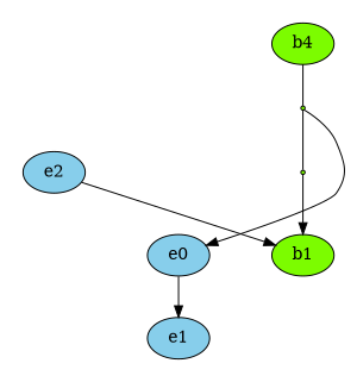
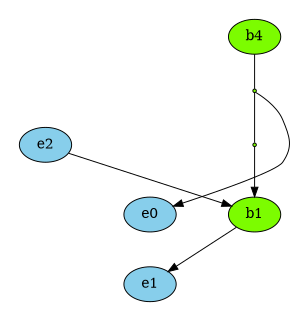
  digraph {
    nodesep=.75
    rankdir=TB
    node [fillcolor=skyblue style=filled]
    ei0 [style=invis]
    e0
    e1
    e2
    n5 [fillcolor=lawngreen label=b1]
    b1 [fillcolor=lawngreen shape=point]
    b2 [fillcolor=lawngreen shape=point]
    n8 [fillcolor=lawngreen label=b4]
    subgraph cluster_1 {
      peripheries=0
      ei0
      e0
      e1
      e2
    }
    subgraph cluster_2 {
      peripheries=0
      n5
      b1
      b2
      n8
    }
    ei0 -> e0 [style=invis]
-   e0 -> e1
+   n5 -> e1
    e2 -> n5 [constraint=false]
    b1 -> e0 [constraint=false]
    b1 -> b2 [arrowhead=none]
    b2 -> n5
    n8 -> b1 [arrowhead=none]
  }
